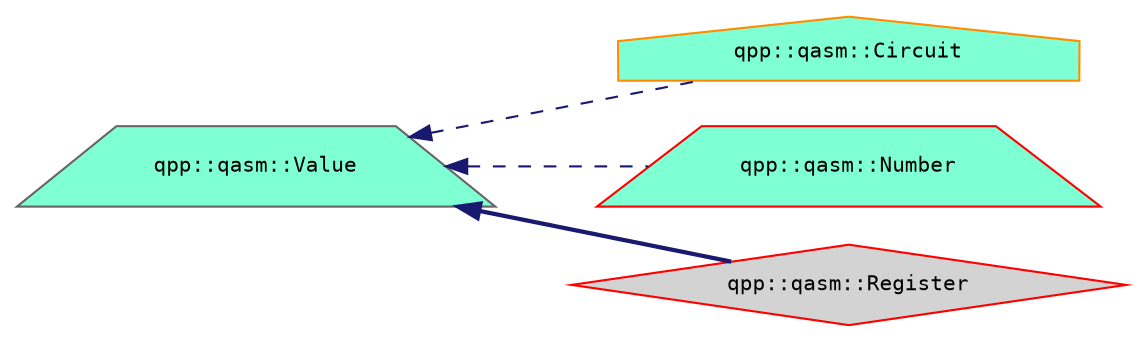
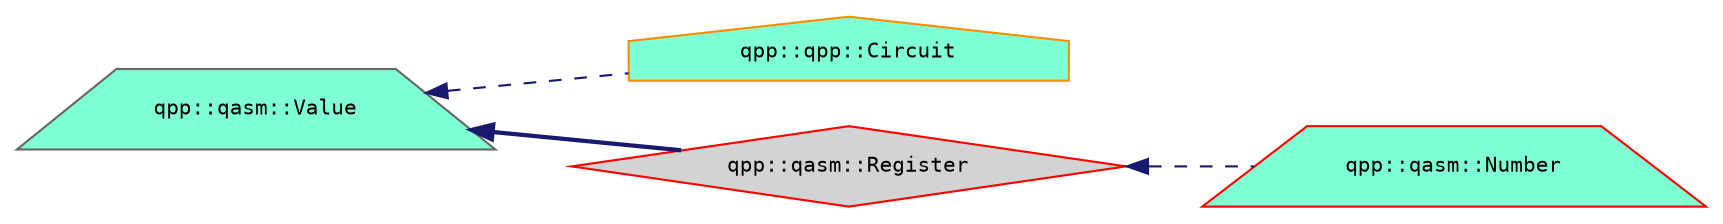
  digraph {
    fontname="DejaVu Sans Mono"
    rankdir=LR
    node [color=red fillcolor=aquamarine fontname="DejaVu Sans Mono" fontsize=10 shape=trapezium style=filled]
    edge [color=midnightblue dir=back fontname="DejaVu Sans Mono" fontsize=10 labelfontname=Helvetica labelfontsize=10 style=dashed]
    n1 [color=gray40 height=0.2 label="qpp::qasm::Value" width=0.4]
-   n2 [color=darkorange height=0.2 label="qpp::qasm::Circuit" shape=house width=0.4]
+   n2 [color=darkorange height=0.2 label="qpp::qpp::Circuit" shape=house width=0.4]
    n3 [height=0.2 label="qpp::qasm::Number" width=0.4]
    n4 [fillcolor=lightgrey height=0.2 label="qpp::qasm::Register" shape=diamond width=0.4]
    n1 -> n2
-   n1 -> n3
+   n4 -> n3
    n1 -> n4 [style=bold]
  }
